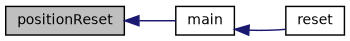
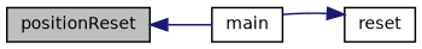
  digraph {
    rankdir=LR
    node [color=black fillcolor=white fontname=Helvetica fontsize=10 shape=record style=filled]
    edge [color=midnightblue dir=back fontname=Helvetica fontsize=10 labelfontname=Helvetica labelfontsize=10 style=solid]
    n1 [fillcolor=grey75 fontcolor=black height=0.2 label=positionReset width=0.4]
    n2 [height=0.2 label=main width=0.4]
    n3 [height=0.2 label=reset width=0.4]
    n1 -> n2
-   n2 -> n3
+   n3 -> n2
  }
